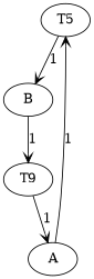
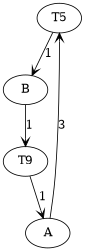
  digraph {
    edge [arrowhead=vee]
    n1 [label=T5]
    A
    B
    n4 [label=T9]
    n1 -> B [label=1]
-   A -> n1 [label=1]
+   A -> n1 [label=3]
    B -> n4 [label=1]
    n4 -> A [label=1]
  }
